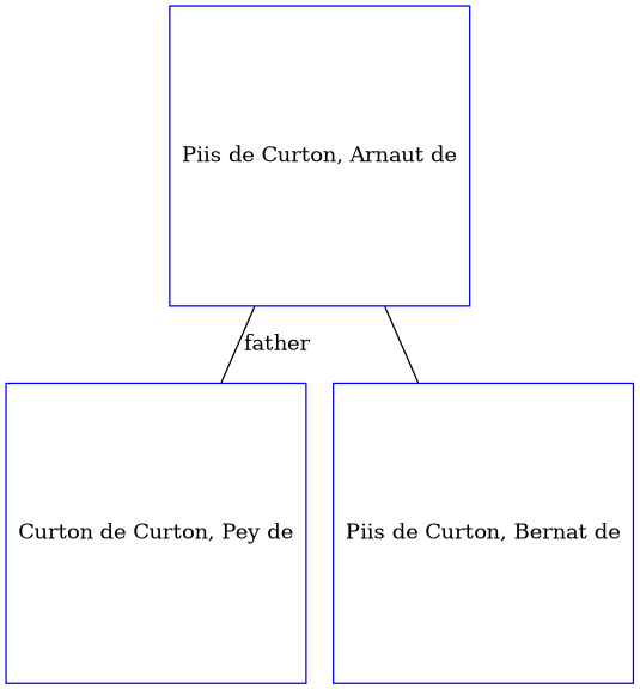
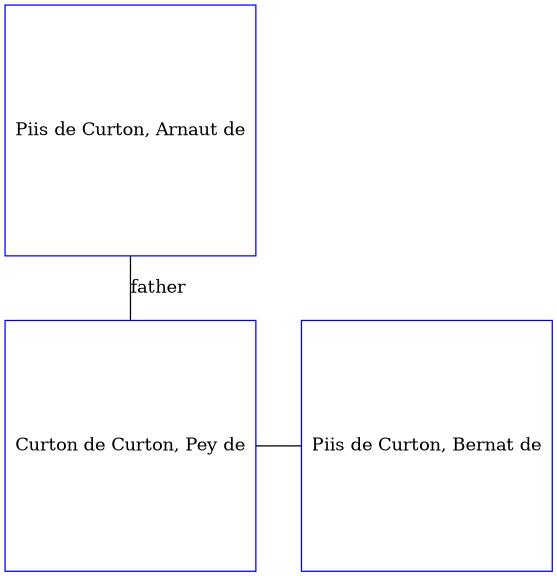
  digraph {
    node [color=blue regular=1 shape=box]
    edge [dir=none]
    n1 [label="Curton de Curton, Pey de"]
    n2 [label="Piis de Curton, Bernat de"]
    n3 [label="Piis de Curton, Arnaut de"]
    subgraph sub_1 {
      rank=same
      n1
      n2
    }
-   n3 -> n2
+   n1 -> n2
    n3 -> n1 [arrowsize=0.0 label=father]
  }
